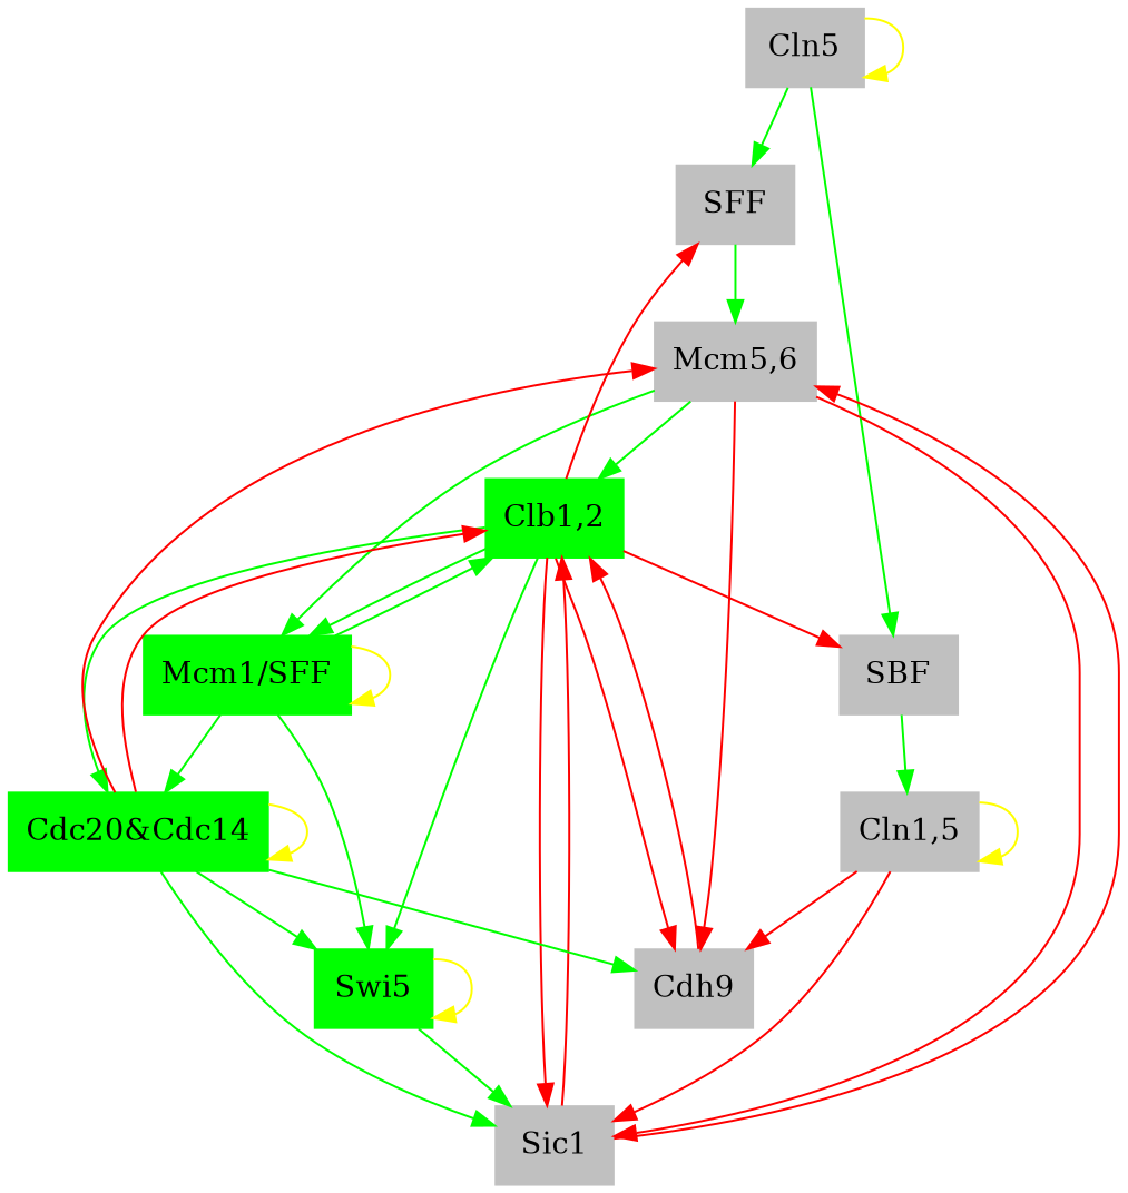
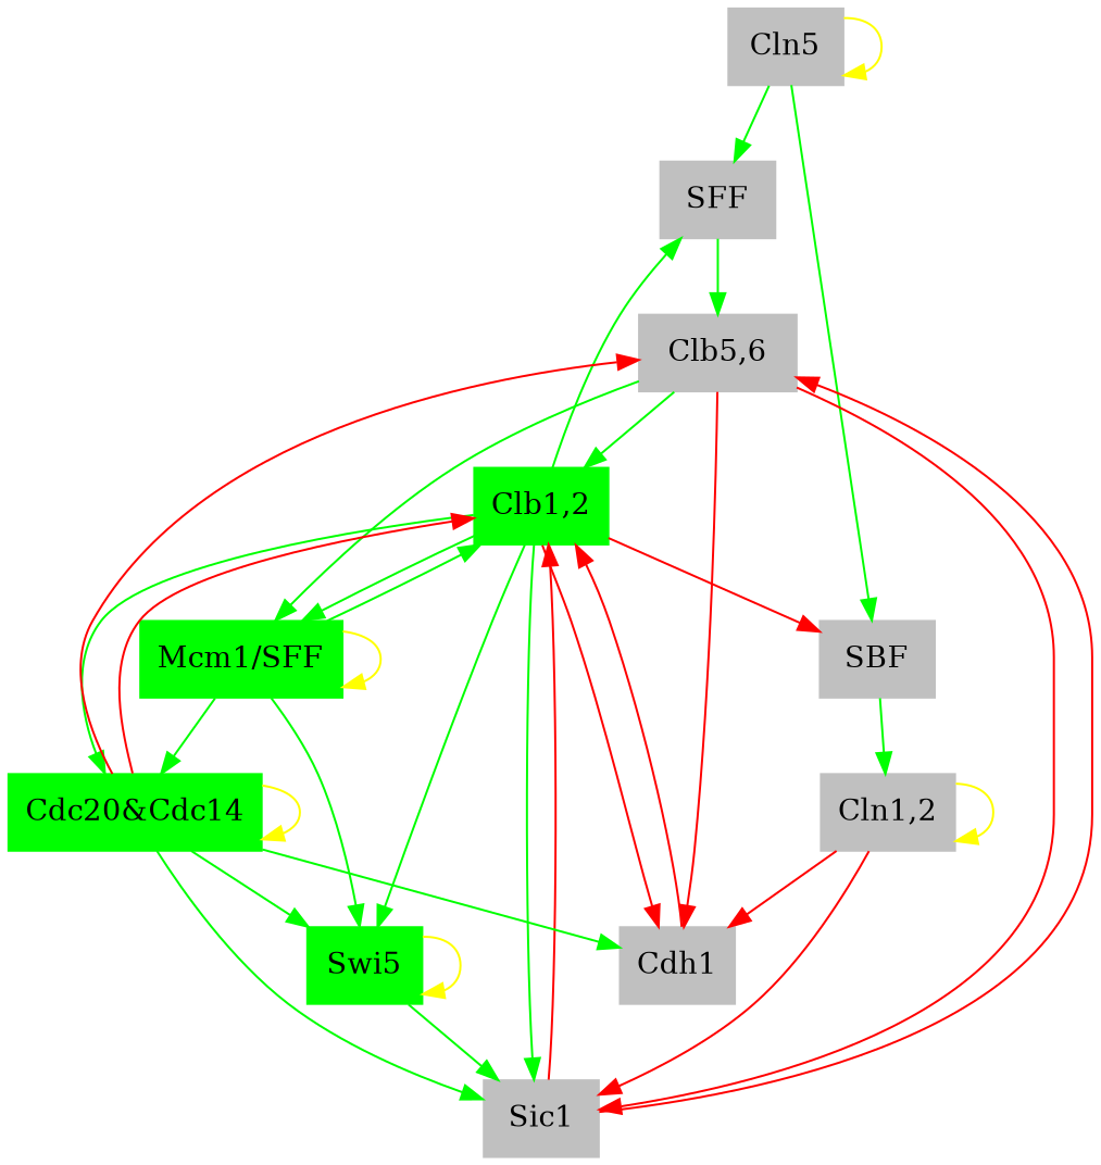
  digraph {
    node [color=gray shape=box style=filled]
    edge [color=green]
    n1 [label=Cln5]
    n2 [label=SFF]
    SBF
-   "Clb5,6" [label="Mcm5,6"]
-   "Cln1,2" [label="Cln1,5"]
+   "Clb5,6"
+   "Cln1,2"
    "Clb1,2" [color=green]
-   Cdh1 [label=Cdh9]
+   Cdh1
    "Mcm1/SFF" [color=green]
    Sic1
    "Cdc20&Cdc14" [color=green]
    Swi5 [color=green]
    n1 -> n1 [color=yellow]
    n1 -> n2
    n1 -> SBF
    n2 -> "Clb5,6"
    SBF -> "Cln1,2"
    "Clb5,6" -> "Clb1,2"
    "Clb5,6" -> Cdh1 [color=red]
    "Clb5,6" -> "Mcm1/SFF"
    "Clb5,6" -> Sic1 [color=red]
    "Cln1,2" -> "Cln1,2" [color=yellow]
    "Cln1,2" -> Cdh1 [color=red]
    "Cln1,2" -> Sic1 [color=red]
-   "Clb1,2" -> n2 [color=red]
+   "Clb1,2" -> n2
    "Clb1,2" -> SBF [color=red]
    "Clb1,2" -> Cdh1 [color=red]
    "Clb1,2" -> "Mcm1/SFF"
-   "Clb1,2" -> Sic1 [color=red]
+   "Clb1,2" -> Sic1
    "Clb1,2" -> "Cdc20&Cdc14"
    "Clb1,2" -> Swi5
    Cdh1 -> "Clb1,2" [color=red]
    "Mcm1/SFF" -> "Clb1,2"
    "Mcm1/SFF" -> "Mcm1/SFF" [color=yellow]
    "Mcm1/SFF" -> "Cdc20&Cdc14"
    "Mcm1/SFF" -> Swi5
    Sic1 -> "Clb5,6" [color=red]
    Sic1 -> "Clb1,2" [color=red]
    "Cdc20&Cdc14" -> "Clb5,6" [color=red]
    "Cdc20&Cdc14" -> "Clb1,2" [color=red]
    "Cdc20&Cdc14" -> Cdh1
    "Cdc20&Cdc14" -> Sic1
    "Cdc20&Cdc14" -> "Cdc20&Cdc14" [color=yellow]
    "Cdc20&Cdc14" -> Swi5
    Swi5 -> Sic1
    Swi5 -> Swi5 [color=yellow]
  }
